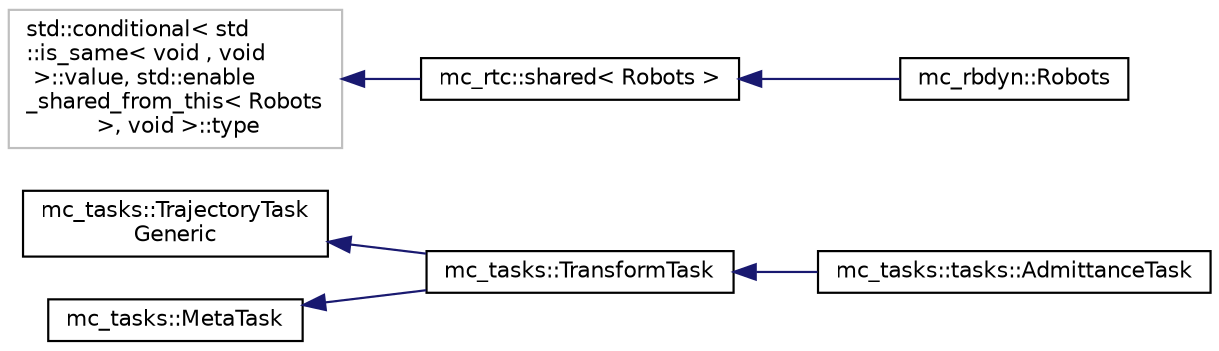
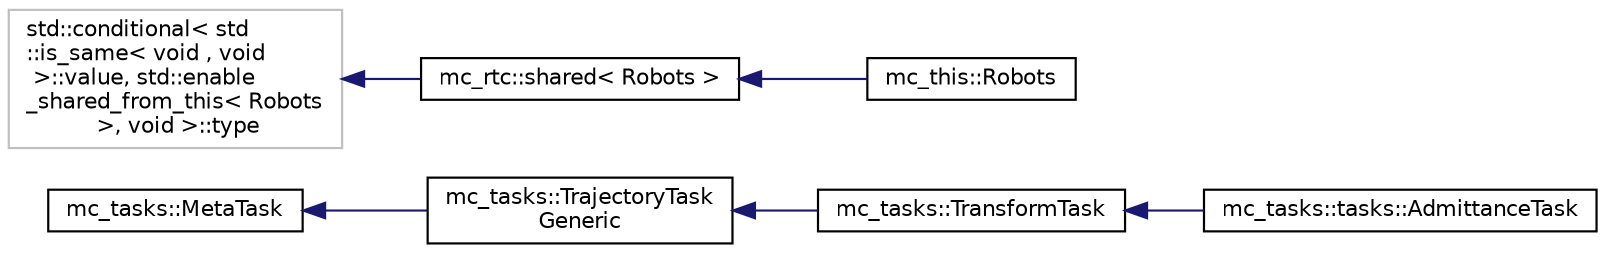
  digraph {
    rankdir=LR
    node [color=black fillcolor=white fontname=Helvetica fontsize=10 shape=record style=filled]
    edge [color=midnightblue dir=back fontname=Helvetica fontsize=10 labelfontname=Helvetica labelfontsize=10 style=solid]
    n1 [height=0.2 label="mc_tasks::tasks::AdmittanceTask" width=0.4]
    n2 [height=0.2 label="mc_tasks::TransformTask" width=0.4]
    n3 [height=0.2 label="mc_tasks::TrajectoryTask\lGeneric" width=0.4]
    n4 [height=0.2 label="mc_tasks::MetaTask" width=0.4]
-   n5 [height=0.2 label="mc_rbdyn::Robots" width=0.4]
+   n5 [height=0.2 label="mc_this::Robots" width=0.4]
    n6 [height=0.2 label="mc_rtc::shared\< Robots \>" width=0.4]
    n7 [color=grey75 height=0.2 label="std::conditional\< std\l::is_same\< void , void\l \>::value, std::enable\l_shared_from_this\< Robots\l  \>, void  \>::type" width=0.4]
    n2 -> n1
    n3 -> n2
-   n4 -> n2
+   n4 -> n3
    n6 -> n5
    n7 -> n6
  }
